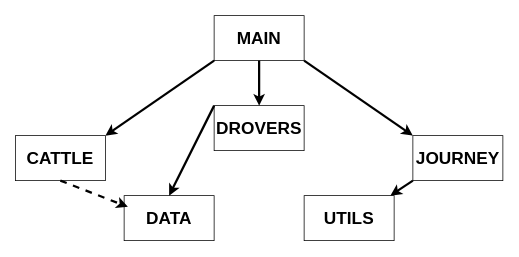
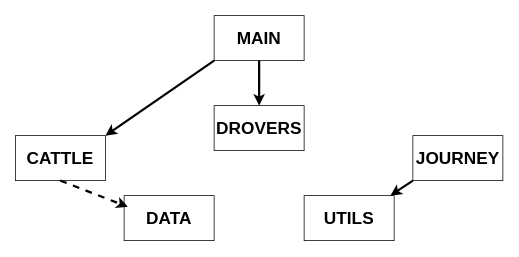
  <mxCell id="0" />
  <mxCell id="1" parent="0" />
  <mxCell id="2" value="" style="whiteSpace=wrap;html=1;" parent="1" vertex="1"><mxGeometry x="285" y="20" width="120" height="60" as="geometry" /></mxCell>
  <mxCell id="3" value="" style="whiteSpace=wrap;html=1;" parent="1" vertex="1"><mxGeometry x="20" y="180" width="120" height="60" as="geometry" /></mxCell>
  <mxCell id="4" value="" style="whiteSpace=wrap;html=1;" parent="1" vertex="1"><mxGeometry x="285" y="140" width="120" height="60" as="geometry" /></mxCell>
  <mxCell id="5" value="" style="whiteSpace=wrap;html=1;" parent="1" vertex="1"><mxGeometry x="550" y="180" width="120" height="60" as="geometry" /></mxCell>
  <mxCell id="6" value="&lt;b style=&quot;font-size: 23px;&quot;&gt;MAIN&lt;/b&gt;" style="text;strokeColor=none;align=center;fillColor=none;html=1;verticalAlign=middle;whiteSpace=wrap;rounded=0;fontSize=23;" parent="1" vertex="1"><mxGeometry x="285" y="20" width="120" height="60" as="geometry" /></mxCell>
  <mxCell id="7" value="&lt;b&gt;CATTLE&lt;/b&gt;" style="text;strokeColor=none;align=center;fillColor=none;html=1;verticalAlign=middle;whiteSpace=wrap;rounded=0;fontSize=23;" parent="1" vertex="1"><mxGeometry x="20" y="180" width="120" height="60" as="geometry" /></mxCell>
  <mxCell id="8" value="JOURNEY" style="text;strokeColor=none;align=center;fillColor=none;html=1;verticalAlign=middle;whiteSpace=wrap;rounded=0;fontSize=23;fontStyle=1" parent="1" vertex="1"><mxGeometry x="550" y="180" width="120" height="60" as="geometry" /></mxCell>
  <mxCell id="9" value="&lt;b&gt;DROVERS&lt;/b&gt;" style="text;strokeColor=none;align=center;fillColor=none;html=1;verticalAlign=middle;whiteSpace=wrap;rounded=0;fontSize=23;" parent="1" vertex="1"><mxGeometry x="285" y="140" width="120" height="60" as="geometry" /></mxCell>
  <mxCell id="10" value="" style="edgeStyle=none;orthogonalLoop=1;jettySize=auto;html=1;fontSize=23;exitX=0.5;exitY=1;exitDx=0;exitDy=0;strokeWidth=3;" parent="1" source="6" target="9" edge="1"><mxGeometry width="100" relative="1" as="geometry"><mxPoint x="300" y="120" as="sourcePoint" /><mxPoint x="400" y="120" as="targetPoint" /><Array as="points" /></mxGeometry></mxCell>
  <mxCell id="11" value="" style="edgeStyle=none;orthogonalLoop=1;jettySize=auto;html=1;fontSize=23;entryX=1;entryY=0;entryDx=0;entryDy=0;exitX=0;exitY=1;exitDx=0;exitDy=0;strokeWidth=3;" parent="1" source="6" target="7" edge="1"><mxGeometry width="100" relative="1" as="geometry"><mxPoint x="140" y="100" as="sourcePoint" /><mxPoint x="240" y="100" as="targetPoint" /><Array as="points" /></mxGeometry></mxCell>
- <mxCell id="12" value="" style="edgeStyle=none;orthogonalLoop=1;jettySize=auto;html=1;strokeWidth=3;fontSize=23;exitX=1;exitY=1;exitDx=0;exitDy=0;entryX=0;entryY=0;entryDx=0;entryDy=0;" parent="1" source="6" target="8" edge="1"><mxGeometry width="100" relative="1" as="geometry"><mxPoint x="450" y="130" as="sourcePoint" /><mxPoint x="550" y="130" as="targetPoint" /><Array as="points" /></mxGeometry></mxCell>
  <mxCell id="13" value="" style="whiteSpace=wrap;html=1;" vertex="1" parent="1"><mxGeometry x="165" y="260" width="120" height="60" as="geometry" /></mxCell>
  <mxCell id="14" value="DATA" style="text;strokeColor=none;align=center;fillColor=none;html=1;verticalAlign=middle;whiteSpace=wrap;rounded=0;fontStyle=1;fontSize=23;" vertex="1" parent="1"><mxGeometry x="170" y="260" width="110" height="60" as="geometry" /></mxCell>
  <mxCell id="15" value="" style="edgeStyle=none;orthogonalLoop=1;jettySize=auto;html=1;fontSize=23;strokeWidth=3;entryX=0;entryY=0.25;entryDx=0;entryDy=0;exitX=0.5;exitY=1;exitDx=0;exitDy=0;dashed=1;" edge="1" parent="1" source="7" target="14"><mxGeometry width="100" relative="1" as="geometry"><mxPoint x="130" y="380" as="sourcePoint" /><mxPoint x="230" y="380" as="targetPoint" /><Array as="points" /></mxGeometry></mxCell>
  <mxCell id="16" value="" style="whiteSpace=wrap;html=1;fontSize=23;" vertex="1" parent="1"><mxGeometry x="405" y="260" width="120" height="60" as="geometry" /></mxCell>
  <mxCell id="17" value="UTILS" style="text;strokeColor=none;align=center;fillColor=none;html=1;verticalAlign=middle;whiteSpace=wrap;rounded=0;fontSize=23;fontStyle=1" vertex="1" parent="1"><mxGeometry x="410" y="260" width="110" height="60" as="geometry" /></mxCell>
  <mxCell id="18" value="" style="edgeStyle=none;orthogonalLoop=1;jettySize=auto;html=1;strokeWidth=3;fontSize=23;entryX=1;entryY=0;entryDx=0;entryDy=0;exitX=0;exitY=1;exitDx=0;exitDy=0;" edge="1" parent="1" source="8" target="17"><mxGeometry width="100" relative="1" as="geometry"><mxPoint x="570" y="260" as="sourcePoint" /><mxPoint x="610" y="260" as="targetPoint" /><Array as="points" /></mxGeometry></mxCell>
- <mxCell id="19" value="" style="edgeStyle=none;orthogonalLoop=1;jettySize=auto;html=1;strokeWidth=3;fontSize=23;entryX=0.5;entryY=0;entryDx=0;entryDy=0;exitX=0;exitY=0;exitDx=0;exitDy=0;" edge="1" parent="1" source="9" target="14"><mxGeometry width="100" relative="1" as="geometry"><mxPoint x="190" y="390" as="sourcePoint" /><mxPoint x="290" y="390" as="targetPoint" /><Array as="points" /></mxGeometry></mxCell>
  <mxCell id="20" style="edgeStyle=none;html=1;exitX=0.5;exitY=0;exitDx=0;exitDy=0;entryX=0.5;entryY=0;entryDx=0;entryDy=0;strokeWidth=3;fontSize=23;" edge="1" parent="1" source="14" target="14"><mxGeometry relative="1" as="geometry" /></mxCell>
